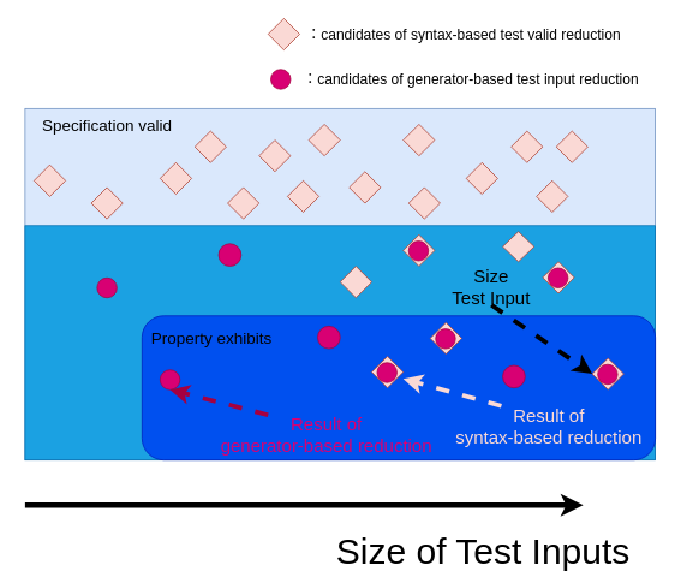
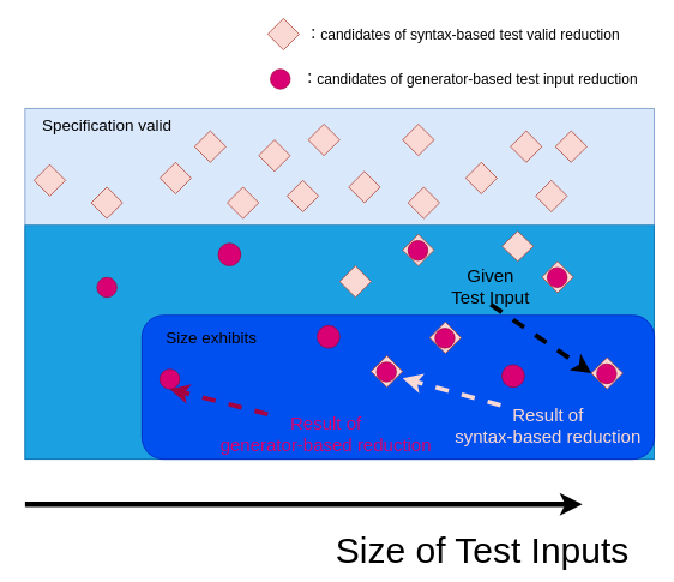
  <mxCell id="0" />
  <mxCell id="1" parent="0" />
  <mxCell id="2" value="" style="whiteSpace=wrap;html=1;fillColor=#dae8fc;strokeColor=#6c8ebf;" parent="1" vertex="1"><mxGeometry x="27" y="120" width="700" height="390" as="geometry" /></mxCell>
  <mxCell id="3" value="" style="whiteSpace=wrap;html=1;fillColor=#1ba1e2;fontColor=#ffffff;strokeColor=#006EAF;" parent="1" vertex="1"><mxGeometry x="27" y="250" width="700" height="260" as="geometry" /></mxCell>
  <mxCell id="4" value="" style="rhombus;whiteSpace=wrap;html=1;fillColor=#fad9d5;strokeColor=#ae4132;" parent="1" vertex="1"><mxGeometry x="567" y="145" width="35" height="35" as="geometry" /></mxCell>
  <mxCell id="5" value="" style="endArrow=classic;html=1;rounded=0;strokeWidth=6;" parent="1" edge="1"><mxGeometry width="50" height="50" relative="1" as="geometry"><mxPoint x="27" y="560" as="sourcePoint" /><mxPoint x="647" y="560" as="targetPoint" /></mxGeometry></mxCell>
  <mxCell id="6" value="&lt;font style=&quot;font-size: 40px;&quot;&gt;Size of Test Inputs&lt;/font&gt;" style="text;html=1;strokeColor=none;fillColor=none;align=center;verticalAlign=middle;whiteSpace=wrap;rounded=0;" parent="1" vertex="1"><mxGeometry x="357" y="595" width="358" height="30" as="geometry" /></mxCell>
  <mxCell id="7" value="" style="rhombus;whiteSpace=wrap;html=1;fillColor=#fad9d5;strokeColor=#ae4132;" parent="1" vertex="1"><mxGeometry x="517" y="180" width="35" height="35" as="geometry" /></mxCell>
  <mxCell id="8" value="" style="rhombus;whiteSpace=wrap;html=1;fillColor=#fad9d5;strokeColor=#ae4132;" parent="1" vertex="1"><mxGeometry x="447" y="260" width="35" height="35" as="geometry" /></mxCell>
  <mxCell id="9" value="" style="rhombus;whiteSpace=wrap;html=1;fillColor=#fad9d5;strokeColor=#ae4132;" parent="1" vertex="1"><mxGeometry x="447" y="137.5" width="35" height="35" as="geometry" /></mxCell>
  <mxCell id="10" value="" style="rhombus;whiteSpace=wrap;html=1;fillColor=#fad9d5;strokeColor=#ae4132;" parent="1" vertex="1"><mxGeometry x="557.5" y="256.5" width="35" height="33.5" as="geometry" /></mxCell>
  <mxCell id="11" value="" style="rhombus;whiteSpace=wrap;html=1;fillColor=#fad9d5;strokeColor=#ae4132;" parent="1" vertex="1"><mxGeometry x="342" y="137.5" width="35" height="35" as="geometry" /></mxCell>
  <mxCell id="12" value="" style="rhombus;whiteSpace=wrap;html=1;fillColor=#fad9d5;strokeColor=#ae4132;" parent="1" vertex="1"><mxGeometry x="387" y="190" width="35" height="35" as="geometry" /></mxCell>
  <mxCell id="13" value="" style="rhombus;whiteSpace=wrap;html=1;fillColor=#fad9d5;strokeColor=#ae4132;" parent="1" vertex="1"><mxGeometry x="287" y="155" width="35" height="35" as="geometry" /></mxCell>
  <mxCell id="14" value="" style="rhombus;whiteSpace=wrap;html=1;fillColor=#fad9d5;strokeColor=#ae4132;" parent="1" vertex="1"><mxGeometry x="177" y="180" width="35" height="35" as="geometry" /></mxCell>
  <mxCell id="15" value="" style="rounded=1;whiteSpace=wrap;html=1;fillColor=#0050ef;strokeColor=#001DBC;fontColor=#ffffff;" parent="1" vertex="1"><mxGeometry x="157" y="350" width="570" height="160" as="geometry" /></mxCell>
  <mxCell id="16" style="edgeStyle=orthogonalEdgeStyle;rounded=0;orthogonalLoop=1;jettySize=auto;html=1;exitX=0.5;exitY=1;exitDx=0;exitDy=0;" parent="1" source="15" target="15" edge="1"><mxGeometry relative="1" as="geometry" /></mxCell>
- <mxCell id="17" value="&lt;span style=&quot;font-size: 18px;&quot;&gt;Property exhibits&lt;/span&gt;" style="text;html=1;strokeColor=none;fillColor=none;align=center;verticalAlign=middle;whiteSpace=wrap;rounded=0;" parent="1" vertex="1"><mxGeometry x="137" y="350" width="195" height="50" as="geometry" /></mxCell>
+ <mxCell id="17" value="&lt;span style=&quot;font-size: 18px;&quot;&gt;Size exhibits&lt;/span&gt;" style="text;html=1;strokeColor=none;fillColor=none;align=center;verticalAlign=middle;whiteSpace=wrap;rounded=0;" parent="1" vertex="1"><mxGeometry x="137" y="350" width="195" height="50" as="geometry" /></mxCell>
  <mxCell id="18" value="" style="rhombus;whiteSpace=wrap;html=1;fillColor=#fad9d5;strokeColor=#ae4132;" parent="1" vertex="1"><mxGeometry x="477" y="357.5" width="35" height="35" as="geometry" /></mxCell>
  <mxCell id="19" value="" style="ellipse;whiteSpace=wrap;html=1;aspect=fixed;fillColor=#d80073;fontColor=#ffffff;strokeColor=#A50040;" parent="1" vertex="1"><mxGeometry x="453" y="267" width="22" height="22" as="geometry" /></mxCell>
  <mxCell id="20" value="" style="ellipse;whiteSpace=wrap;html=1;aspect=fixed;fillColor=#d80073;fontColor=#ffffff;strokeColor=#A50040;" parent="1" vertex="1"><mxGeometry x="483" y="364.5" width="22" height="22" as="geometry" /></mxCell>
  <mxCell id="21" value="" style="ellipse;whiteSpace=wrap;html=1;aspect=fixed;fillColor=#d80073;fontColor=#ffffff;strokeColor=#A50040;" parent="1" vertex="1"><mxGeometry x="352" y="361.5" width="25" height="25" as="geometry" /></mxCell>
  <mxCell id="22" value="" style="ellipse;whiteSpace=wrap;html=1;aspect=fixed;fillColor=#d80073;fontColor=#ffffff;strokeColor=#A50040;" parent="1" vertex="1"><mxGeometry x="107" y="308" width="22" height="22" as="geometry" /></mxCell>
  <mxCell id="23" value="" style="ellipse;whiteSpace=wrap;html=1;aspect=fixed;fillColor=#d80073;fontColor=#ffffff;strokeColor=#A50040;" parent="1" vertex="1"><mxGeometry x="177" y="410" width="22" height="22" as="geometry" /></mxCell>
  <mxCell id="24" value="" style="rhombus;whiteSpace=wrap;html=1;fillColor=#fad9d5;strokeColor=#ae4132;" parent="1" vertex="1"><mxGeometry x="377" y="295" width="35" height="35" as="geometry" /></mxCell>
  <mxCell id="25" value="&lt;span style=&quot;font-size: 18px;&quot;&gt;Specification valid&lt;/span&gt;" style="text;html=1;strokeColor=none;fillColor=none;align=center;verticalAlign=middle;whiteSpace=wrap;rounded=0;" parent="1" vertex="1"><mxGeometry x="20.5" y="115" width="195" height="50" as="geometry" /></mxCell>
  <mxCell id="26" value="" style="ellipse;whiteSpace=wrap;html=1;aspect=fixed;fillColor=#d80073;fontColor=#ffffff;strokeColor=#A50040;" vertex="1" parent="1"><mxGeometry x="557.5" y="405" width="25" height="25" as="geometry" /></mxCell>
  <mxCell id="27" value="" style="rhombus;whiteSpace=wrap;html=1;fillColor=#fad9d5;strokeColor=#ae4132;" vertex="1" parent="1"><mxGeometry x="657" y="397" width="35" height="35" as="geometry" /></mxCell>
  <mxCell id="28" value="" style="ellipse;whiteSpace=wrap;html=1;aspect=fixed;fillColor=#d80073;fontColor=#ffffff;strokeColor=#A50040;" vertex="1" parent="1"><mxGeometry x="663" y="404" width="22" height="22" as="geometry" /></mxCell>
  <mxCell id="29" value="" style="rhombus;whiteSpace=wrap;html=1;fillColor=#fad9d5;strokeColor=#ae4132;" vertex="1" parent="1"><mxGeometry x="412" y="395" width="35" height="35" as="geometry" /></mxCell>
  <mxCell id="30" value="" style="ellipse;whiteSpace=wrap;html=1;aspect=fixed;fillColor=#d80073;fontColor=#ffffff;strokeColor=#A50040;" vertex="1" parent="1"><mxGeometry x="418" y="402" width="22" height="22" as="geometry" /></mxCell>
  <mxCell id="31" value="" style="rhombus;whiteSpace=wrap;html=1;fillColor=#fad9d5;strokeColor=#ae4132;" vertex="1" parent="1"><mxGeometry x="595" y="200" width="35" height="35" as="geometry" /></mxCell>
  <mxCell id="32" value="" style="rhombus;whiteSpace=wrap;html=1;fillColor=#fad9d5;strokeColor=#ae4132;" vertex="1" parent="1"><mxGeometry x="617" y="145" width="35" height="35" as="geometry" /></mxCell>
  <mxCell id="33" value="" style="rhombus;whiteSpace=wrap;html=1;fillColor=#fad9d5;strokeColor=#ae4132;" vertex="1" parent="1"><mxGeometry x="215.5" y="145" width="35" height="35" as="geometry" /></mxCell>
  <mxCell id="34" value="" style="rhombus;whiteSpace=wrap;html=1;fillColor=#fad9d5;strokeColor=#ae4132;" vertex="1" parent="1"><mxGeometry x="100.5" y="207.5" width="35" height="35" as="geometry" /></mxCell>
  <mxCell id="35" value="" style="rhombus;whiteSpace=wrap;html=1;fillColor=#fad9d5;strokeColor=#ae4132;" vertex="1" parent="1"><mxGeometry x="252" y="207.5" width="35" height="35" as="geometry" /></mxCell>
  <mxCell id="36" value="" style="rhombus;whiteSpace=wrap;html=1;fillColor=#fad9d5;strokeColor=#ae4132;" vertex="1" parent="1"><mxGeometry x="37" y="182.5" width="35" height="35" as="geometry" /></mxCell>
  <mxCell id="37" value="" style="rhombus;whiteSpace=wrap;html=1;fillColor=#fad9d5;strokeColor=#ae4132;" vertex="1" parent="1"><mxGeometry x="297" y="20" width="35" height="35" as="geometry" /></mxCell>
  <mxCell id="38" value="&lt;font style=&quot;font-size: 16px;&quot;&gt;：candidates of syntax-based test valid reduction&lt;/font&gt;" style="text;html=1;strokeColor=none;fillColor=none;align=center;verticalAlign=middle;whiteSpace=wrap;rounded=0;" vertex="1" parent="1"><mxGeometry x="314" y="22.5" width="401" height="30" as="geometry" /></mxCell>
  <mxCell id="39" value="&lt;font style=&quot;font-size: 16px;&quot;&gt;：candidates of generator-based test input reduction&lt;/font&gt;" style="text;html=1;strokeColor=none;fillColor=none;align=center;verticalAlign=middle;whiteSpace=wrap;rounded=0;" vertex="1" parent="1"><mxGeometry x="322" y="72.5" width="400.5" height="30" as="geometry" /></mxCell>
  <mxCell id="40" value="" style="ellipse;whiteSpace=wrap;html=1;aspect=fixed;fillColor=#d80073;fontColor=#ffffff;strokeColor=#A50040;" vertex="1" parent="1"><mxGeometry x="300" y="76.5" width="22" height="22" as="geometry" /></mxCell>
  <mxCell id="41" value="" style="ellipse;whiteSpace=wrap;html=1;aspect=fixed;fillColor=#d80073;fontColor=#ffffff;strokeColor=#A50040;" vertex="1" parent="1"><mxGeometry x="242" y="270" width="25" height="25" as="geometry" /></mxCell>
  <mxCell id="42" value="" style="rhombus;whiteSpace=wrap;html=1;fillColor=#fad9d5;strokeColor=#ae4132;" vertex="1" parent="1"><mxGeometry x="453" y="207.5" width="35" height="35" as="geometry" /></mxCell>
  <mxCell id="43" value="" style="rhombus;whiteSpace=wrap;html=1;fillColor=#fad9d5;strokeColor=#ae4132;" vertex="1" parent="1"><mxGeometry x="602" y="290" width="35" height="35" as="geometry" /></mxCell>
  <mxCell id="44" value="" style="ellipse;whiteSpace=wrap;html=1;aspect=fixed;fillColor=#d80073;fontColor=#ffffff;strokeColor=#A50040;" vertex="1" parent="1"><mxGeometry x="608" y="297" width="22" height="22" as="geometry" /></mxCell>
  <mxCell id="45" value="" style="rhombus;whiteSpace=wrap;html=1;fillColor=#fad9d5;strokeColor=#ae4132;" vertex="1" parent="1"><mxGeometry x="318.5" y="200" width="35" height="35" as="geometry" /></mxCell>
  <mxCell id="46" value="" style="endArrow=classic;html=1;rounded=0;entryX=0;entryY=0.5;entryDx=0;entryDy=0;dashed=1;strokeWidth=5;exitX=0.5;exitY=1;exitDx=0;exitDy=0;" edge="1" parent="1" source="47" target="27"><mxGeometry width="50" height="50" relative="1" as="geometry"><mxPoint x="797" y="340" as="sourcePoint" /><mxPoint x="897" y="235" as="targetPoint" /></mxGeometry></mxCell>
- <mxCell id="47" value="&lt;font style=&quot;font-size: 20px;&quot;&gt;Size&lt;br&gt;Test Input&lt;/font&gt;" style="text;html=1;strokeColor=none;fillColor=none;align=center;verticalAlign=middle;whiteSpace=wrap;rounded=0;" vertex="1" parent="1"><mxGeometry x="495" y="295" width="100" height="43" as="geometry" /></mxCell>
+ <mxCell id="47" value="&lt;font style=&quot;font-size: 20px;&quot;&gt;Given&lt;br&gt;Test Input&lt;/font&gt;" style="text;html=1;strokeColor=none;fillColor=none;align=center;verticalAlign=middle;whiteSpace=wrap;rounded=0;" vertex="1" parent="1"><mxGeometry x="495" y="295" width="100" height="43" as="geometry" /></mxCell>
  <mxCell id="48" value="" style="endArrow=classic;html=1;rounded=0;dashed=1;strokeWidth=5;exitX=0.25;exitY=0;exitDx=0;exitDy=0;fillColor=#d80073;strokeColor=#FAD9D5;" edge="1" parent="1" source="49"><mxGeometry width="50" height="50" relative="1" as="geometry"><mxPoint x="-69" y="250" as="sourcePoint" /><mxPoint x="447" y="420" as="targetPoint" /></mxGeometry></mxCell>
  <mxCell id="49" value="&lt;span style=&quot;font-size: 20px;&quot;&gt;&lt;font color=&quot;#fad9d5&quot;&gt;Result of&lt;br&gt;syntax-based reduction&lt;/font&gt;&lt;br&gt;&lt;/span&gt;" style="text;html=1;strokeColor=none;fillColor=none;align=center;verticalAlign=middle;whiteSpace=wrap;rounded=0;" vertex="1" parent="1"><mxGeometry x="503" y="450" width="212" height="43" as="geometry" /></mxCell>
  <mxCell id="50" value="" style="endArrow=classic;html=1;rounded=0;dashed=1;strokeWidth=5;exitX=0.25;exitY=0;exitDx=0;exitDy=0;entryX=0.5;entryY=1;entryDx=0;entryDy=0;fillColor=#d80073;strokeColor=#A50040;" edge="1" parent="1" source="51" target="23"><mxGeometry width="50" height="50" relative="1" as="geometry"><mxPoint x="-919" y="120" as="sourcePoint" /><mxPoint x="-403" y="290" as="targetPoint" /></mxGeometry></mxCell>
  <mxCell id="51" value="&lt;span style=&quot;font-size: 20px;&quot;&gt;&lt;font color=&quot;#d80073&quot;&gt;Result of&lt;br&gt;generator-based reduction&lt;/font&gt;&lt;br&gt;&lt;/span&gt;" style="text;html=1;strokeColor=none;fillColor=none;align=center;verticalAlign=middle;whiteSpace=wrap;rounded=0;" vertex="1" parent="1"><mxGeometry x="232" y="460" width="260" height="43" as="geometry" /></mxCell>
